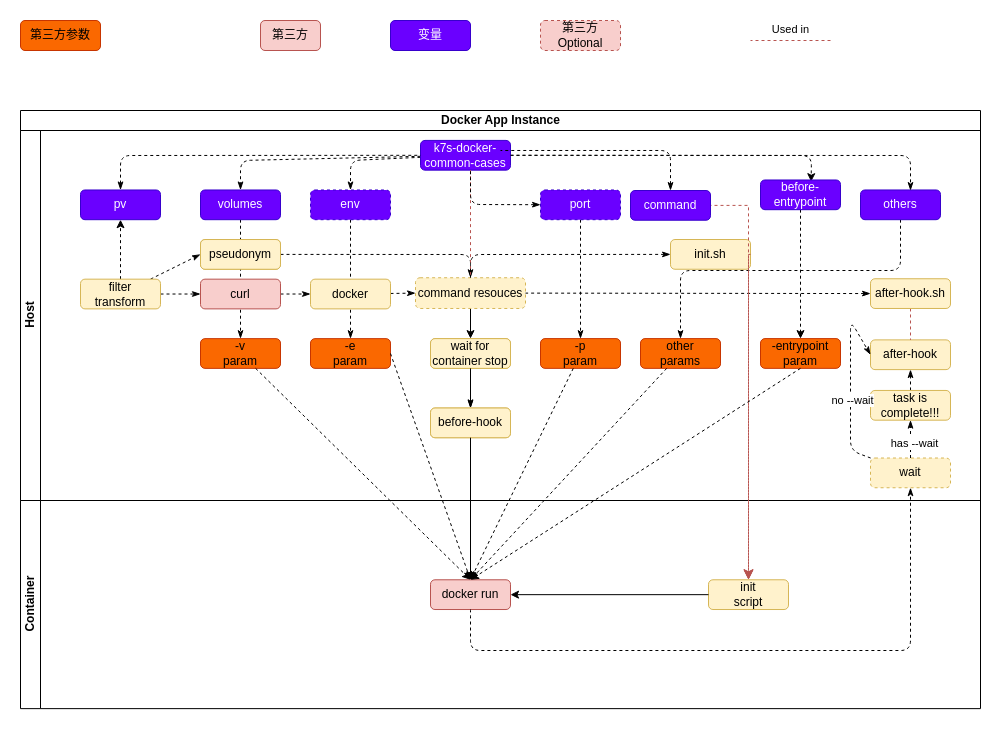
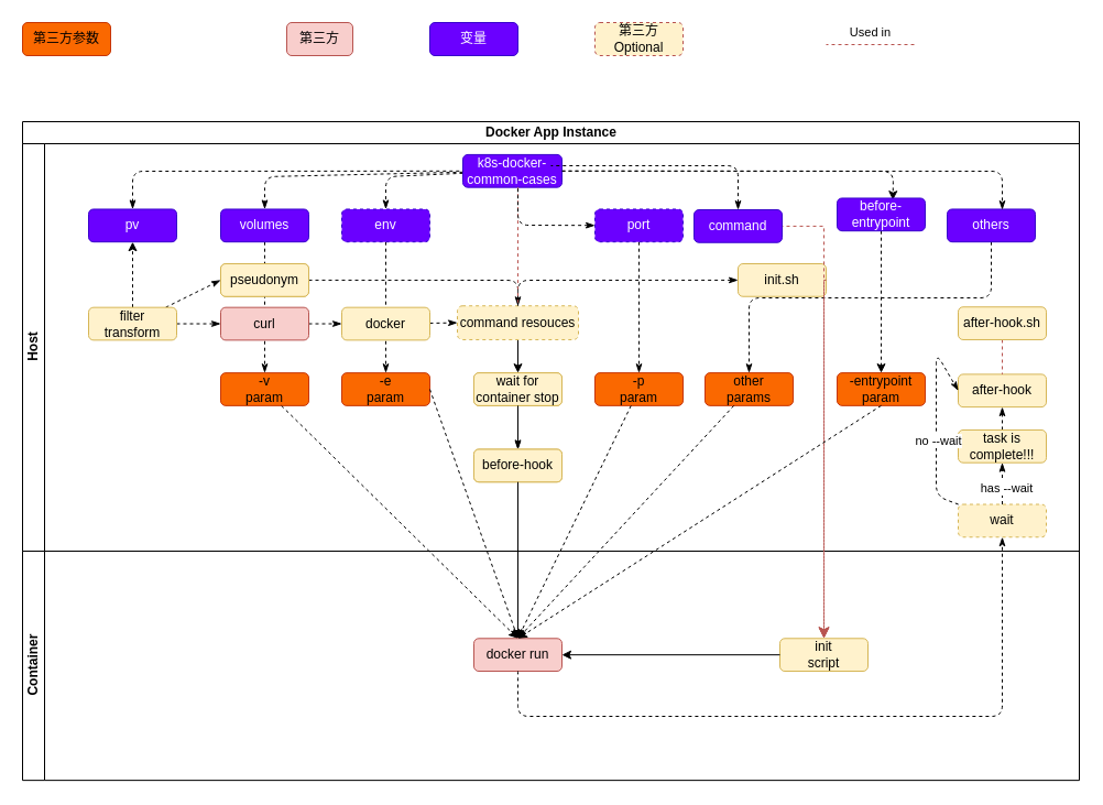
  <mxCell id="0" />
  <mxCell id="1" parent="0" />
  <mxCell id="2" value="第三方" style="rounded=1;whiteSpace=wrap;html=1;fillColor=#f8cecc;strokeColor=#b85450;" parent="1" vertex="1"><mxGeometry x="260" y="20" width="60" height="30" as="geometry" /></mxCell>
  <mxCell id="3" value="变量" style="rounded=1;whiteSpace=wrap;html=1;fillColor=#6a00ff;strokeColor=#3700CC;fontColor=#ffffff;" parent="1" vertex="1"><mxGeometry x="390" y="20" width="80" height="30" as="geometry" /></mxCell>
- <mxCell id="4" value="第三方&lt;br&gt;Optional" style="rounded=1;whiteSpace=wrap;html=1;fillColor=#f8cecc;strokeColor=#b85450;dashed=1;" parent="1" vertex="1"><mxGeometry x="540" y="20" width="80" height="30" as="geometry" /></mxCell>
+ <mxCell id="4" value="第三方&lt;br&gt;Optional" style="rounded=1;whiteSpace=wrap;html=1;fillColor=#fff2cc;strokeColor=#b85450;dashed=1;" parent="1" vertex="1"><mxGeometry x="540" y="20" width="80" height="30" as="geometry" /></mxCell>
  <mxCell id="5" value="Used in" style="endArrow=none;dashed=1;html=1;spacingBottom=22;fillColor=#f8cecc;strokeColor=#b85450;" parent="1" edge="1"><mxGeometry width="50" height="50" relative="1" as="geometry"><mxPoint x="830" y="40" as="sourcePoint" /><mxPoint x="750" y="40" as="targetPoint" /></mxGeometry></mxCell>
  <mxCell id="6" value="第三方参数" style="rounded=1;whiteSpace=wrap;html=1;fillColor=#fa6800;strokeColor=#C73500;fontColor=#000000;" parent="1" vertex="1"><mxGeometry x="20" y="20" width="80" height="30" as="geometry" /></mxCell>
  <mxCell id="7" value="" style="group" parent="1" vertex="1" connectable="0"><mxGeometry x="20" y="110" width="960" height="555" as="geometry" /></mxCell>
  <mxCell id="8" value="Docker App Instance" style="swimlane;childLayout=stackLayout;resizeParent=1;resizeParentMax=0;horizontal=1;startSize=20;horizontalStack=0;html=1;" parent="7" vertex="1"><mxGeometry width="960" height="390" as="geometry"><mxRectangle width="80" height="30" as="alternateBounds" /></mxGeometry></mxCell>
  <mxCell id="9" value="Host" style="swimlane;startSize=20;horizontal=0;html=1;" parent="8" vertex="1"><mxGeometry y="20" width="960" height="370" as="geometry" /></mxCell>
  <mxCell id="10" value="wait for container stop" style="rounded=1;whiteSpace=wrap;html=1;fillColor=#fff2cc;strokeColor=#d6b656;" parent="9" vertex="1"><mxGeometry x="410" y="208.125" width="80" height="29.732" as="geometry" /></mxCell>
  <mxCell id="11" value="before-hook" style="rounded=1;whiteSpace=wrap;html=1;fillColor=#fff2cc;strokeColor=#d6b656;" parent="9" vertex="1"><mxGeometry x="410" y="277.5" width="80" height="29.732" as="geometry" /></mxCell>
  <mxCell id="12" style="edgeStyle=none;html=1;entryX=0.5;entryY=0;entryDx=0;entryDy=0;endArrow=classicThin;endFill=1;" parent="9" source="10" target="11" edge="1"><mxGeometry relative="1" as="geometry" /></mxCell>
  <mxCell id="13" style="edgeStyle=none;html=1;entryX=0.5;entryY=0;entryDx=0;entryDy=0;endArrow=classicThin;dashed=1;startArrow=none;startFill=0;endFill=1;" parent="9" source="14" target="22" edge="1"><mxGeometry relative="1" as="geometry"><Array as="points"><mxPoint x="450" y="124" /></Array></mxGeometry></mxCell>
  <mxCell id="14" value="pseudonym" style="rounded=1;whiteSpace=wrap;html=1;fillColor=#fff2cc;strokeColor=#d6b656;" parent="9" vertex="1"><mxGeometry x="180" y="109.018" width="80" height="29.732" as="geometry" /></mxCell>
  <mxCell id="15" style="edgeStyle=none;html=1;entryX=0;entryY=0.5;entryDx=0;entryDy=0;endArrow=classicThin;dashed=1;startArrow=none;startFill=0;endFill=1;" parent="9" source="42" target="14" edge="1"><mxGeometry relative="1" as="geometry" /></mxCell>
  <mxCell id="16" value="Host" style="swimlane;startSize=20;horizontal=0;html=1;fontStyle=1" parent="9" vertex="1"><mxGeometry width="960" height="370" as="geometry" /></mxCell>
  <mxCell id="17" style="edgeStyle=none;html=1;entryX=0.5;entryY=0;entryDx=0;entryDy=0;dashed=1;startArrow=none;startFill=0;endArrow=classicThin;endFill=1;" parent="16" source="20" target="25" edge="1"><mxGeometry relative="1" as="geometry"><Array as="points"><mxPoint x="220" y="30" /></Array></mxGeometry></mxCell>
  <mxCell id="18" style="edgeStyle=none;html=1;entryX=0.5;entryY=0;entryDx=0;entryDy=0;dashed=1;startArrow=none;startFill=0;endArrow=classicThin;endFill=1;" parent="16" source="20" target="29" edge="1"><mxGeometry relative="1" as="geometry"><Array as="points"><mxPoint x="330" y="30" /></Array></mxGeometry></mxCell>
  <mxCell id="19" style="edgeStyle=none;html=1;entryX=0.633;entryY=0.058;entryDx=0;entryDy=0;entryPerimeter=0;dashed=1;" edge="1" parent="16" source="20" target="64"><mxGeometry relative="1" as="geometry"><Array as="points"><mxPoint x="791" y="25" /></Array></mxGeometry></mxCell>
- <mxCell id="20" value="k7s-docker-common-cases" style="rounded=1;whiteSpace=wrap;html=1;fillColor=#6a00ff;strokeColor=#3700CC;fontColor=#ffffff;" parent="16" vertex="1"><mxGeometry x="400" y="9.911" width="90" height="29.732" as="geometry" /></mxCell>
+ <mxCell id="20" value="k8s-docker-common-cases" style="rounded=1;whiteSpace=wrap;html=1;fillColor=#6a00ff;strokeColor=#3700CC;fontColor=#ffffff;" parent="16" vertex="1"><mxGeometry x="400" y="9.911" width="90" height="29.732" as="geometry" /></mxCell>
  <mxCell id="21" style="edgeStyle=none;html=1;entryX=0.5;entryY=0;entryDx=0;entryDy=0;" parent="16" source="22" target="27" edge="1"><mxGeometry relative="1" as="geometry" /></mxCell>
  <mxCell id="22" value="command resouces" style="rounded=1;whiteSpace=wrap;html=1;fillColor=#fff2cc;strokeColor=#d6b656;dashed=1;" parent="16" vertex="1"><mxGeometry x="395" y="147.25" width="110" height="30.723" as="geometry" /></mxCell>
  <mxCell id="23" style="edgeStyle=none;html=1;entryX=0.5;entryY=0;entryDx=0;entryDy=0;exitX=0.5;exitY=1;exitDx=0;exitDy=0;endArrow=none;strokeColor=#b85450;dashed=1;spacingBottom=22;fillColor=#f8cecc;" parent="16" target="22" edge="1"><mxGeometry relative="1" as="geometry"><mxPoint x="450" y="39.643" as="sourcePoint" /></mxGeometry></mxCell>
  <mxCell id="24" style="edgeStyle=none;html=1;entryX=0.5;entryY=0;entryDx=0;entryDy=0;endArrow=classicThin;endFill=1;dashed=1;startArrow=none;startFill=0;" parent="16" source="25" target="26" edge="1"><mxGeometry relative="1" as="geometry"><mxPoint x="180" y="222.991" as="targetPoint" /></mxGeometry></mxCell>
  <mxCell id="25" value="volumes" style="rounded=1;whiteSpace=wrap;html=1;fillColor=#6a00ff;strokeColor=#3700CC;fontColor=#ffffff;" parent="16" vertex="1"><mxGeometry x="180" y="59.465" width="80" height="29.732" as="geometry" /></mxCell>
  <mxCell id="26" value="-v&lt;br&gt;param" style="rounded=1;whiteSpace=wrap;html=1;fillColor=#fa6800;strokeColor=#C73500;fontColor=#000000;" parent="16" vertex="1"><mxGeometry x="180" y="208.125" width="80" height="29.732" as="geometry" /></mxCell>
  <mxCell id="27" value="wait for container stop" style="rounded=1;whiteSpace=wrap;html=1;fillColor=#fff2cc;strokeColor=#d6b656;" parent="16" vertex="1"><mxGeometry x="410" y="208.125" width="80" height="29.732" as="geometry" /></mxCell>
  <mxCell id="28" style="edgeStyle=none;html=1;entryX=0.5;entryY=0;entryDx=0;entryDy=0;fontColor=default;endArrow=classicThin;endFill=1;dashed=1;startArrow=none;startFill=0;" parent="16" source="29" target="30" edge="1"><mxGeometry relative="1" as="geometry" /></mxCell>
  <mxCell id="29" value="env" style="rounded=1;whiteSpace=wrap;html=1;fillColor=#6a00ff;strokeColor=#3700CC;dashed=1;fontColor=#ffffff;" parent="16" vertex="1"><mxGeometry x="290" y="59.469" width="80" height="29.732" as="geometry" /></mxCell>
  <mxCell id="30" value="-e&lt;br&gt;param" style="rounded=1;whiteSpace=wrap;html=1;fillColor=#fa6800;strokeColor=#C73500;fontColor=#000000;" parent="16" vertex="1"><mxGeometry x="290" y="208.129" width="80" height="29.732" as="geometry" /></mxCell>
  <mxCell id="31" style="edgeStyle=none;html=1;endArrow=classicThin;dashed=1;startArrow=none;startFill=0;endFill=1;" parent="16" source="32" target="36" edge="1"><mxGeometry relative="1" as="geometry" /></mxCell>
  <mxCell id="32" value="curl" style="rounded=1;whiteSpace=wrap;html=1;fillColor=#f8cecc;strokeColor=#b85450;" parent="16" vertex="1"><mxGeometry x="180" y="148.661" width="80" height="29.732" as="geometry" /></mxCell>
  <mxCell id="33" value="before-hook" style="rounded=1;whiteSpace=wrap;html=1;fillColor=#fff2cc;strokeColor=#d6b656;" parent="16" vertex="1"><mxGeometry x="410" y="277.5" width="80" height="29.732" as="geometry" /></mxCell>
  <mxCell id="34" style="edgeStyle=none;html=1;entryX=0.5;entryY=0;entryDx=0;entryDy=0;endArrow=classicThin;endFill=1;" parent="16" source="27" target="33" edge="1"><mxGeometry relative="1" as="geometry" /></mxCell>
  <mxCell id="35" style="edgeStyle=none;html=1;entryX=0;entryY=0.5;entryDx=0;entryDy=0;endArrow=classicThin;dashed=1;startArrow=none;startFill=0;endFill=1;" parent="16" source="36" target="22" edge="1"><mxGeometry relative="1" as="geometry" /></mxCell>
  <mxCell id="36" value="docker" style="rounded=1;whiteSpace=wrap;html=1;fillColor=#fff2cc;strokeColor=#d6b656;" parent="16" vertex="1"><mxGeometry x="290" y="148.661" width="80" height="29.732" as="geometry" /></mxCell>
  <mxCell id="37" value="pseudonym" style="rounded=1;whiteSpace=wrap;html=1;fillColor=#fff2cc;strokeColor=#d6b656;" parent="16" vertex="1"><mxGeometry x="180" y="109.018" width="80" height="29.732" as="geometry" /></mxCell>
  <mxCell id="38" style="edgeStyle=none;html=1;dashed=1;startArrow=classicThin;startFill=1;endArrow=none;endFill=0;" parent="16" source="39" target="20" edge="1"><mxGeometry relative="1" as="geometry"><Array as="points"><mxPoint x="100" y="25" /></Array></mxGeometry></mxCell>
  <mxCell id="39" value="pv" style="rounded=1;whiteSpace=wrap;html=1;fillColor=#6a00ff;strokeColor=#3700CC;fontColor=#ffffff;" parent="16" vertex="1"><mxGeometry x="60" y="59.466" width="80" height="29.732" as="geometry" /></mxCell>
  <mxCell id="40" style="edgeStyle=none;html=1;dashed=1;" parent="16" source="42" target="39" edge="1"><mxGeometry relative="1" as="geometry" /></mxCell>
  <mxCell id="41" style="edgeStyle=none;html=1;entryX=0;entryY=0.5;entryDx=0;entryDy=0;dashed=1;startArrow=none;startFill=0;endArrow=classicThin;endFill=1;" parent="16" source="42" target="32" edge="1"><mxGeometry relative="1" as="geometry" /></mxCell>
  <mxCell id="42" value="filter&lt;br&gt;transform" style="rounded=1;whiteSpace=wrap;html=1;fillColor=#fff2cc;strokeColor=#d6b656;" parent="16" vertex="1"><mxGeometry x="60" y="148.661" width="80" height="29.732" as="geometry" /></mxCell>
  <mxCell id="43" style="edgeStyle=none;html=1;dashed=1;startArrow=classicThin;startFill=1;endArrow=none;endFill=0;entryX=0.5;entryY=0;entryDx=0;entryDy=0;" parent="16" source="44" target="22" edge="1"><mxGeometry relative="1" as="geometry"><Array as="points"><mxPoint x="450" y="124" /></Array></mxGeometry></mxCell>
  <mxCell id="44" value="init.sh" style="rounded=1;whiteSpace=wrap;html=1;fillColor=#fff2cc;strokeColor=#d6b656;" parent="16" vertex="1"><mxGeometry x="650" y="109.015" width="80" height="29.732" as="geometry" /></mxCell>
  <mxCell id="45" value="-p&lt;br&gt;param" style="rounded=1;whiteSpace=wrap;html=1;fillColor=#fa6800;strokeColor=#C73500;fontColor=#000000;" parent="16" vertex="1"><mxGeometry x="520" y="208.12" width="80" height="29.732" as="geometry" /></mxCell>
  <mxCell id="46" style="edgeStyle=none;html=1;entryX=0.5;entryY=0;entryDx=0;entryDy=0;dashed=1;endArrow=classicThin;endFill=1;startArrow=none;startFill=0;" parent="16" source="48" target="45" edge="1"><mxGeometry relative="1" as="geometry" /></mxCell>
  <mxCell id="47" style="edgeStyle=none;html=1;dashed=1;startArrow=classicThin;startFill=1;endArrow=none;endFill=0;" parent="16" source="48" edge="1"><mxGeometry relative="1" as="geometry"><mxPoint x="450" y="40" as="targetPoint" /><Array as="points"><mxPoint x="450" y="74" /></Array></mxGeometry></mxCell>
  <mxCell id="48" value="port" style="rounded=1;whiteSpace=wrap;html=1;fillColor=#6a00ff;strokeColor=#3700CC;dashed=1;fontColor=#ffffff;" parent="16" vertex="1"><mxGeometry x="520" y="59.46" width="80" height="29.732" as="geometry" /></mxCell>
  <mxCell id="49" value="after-hook" style="rounded=1;whiteSpace=wrap;html=1;fillColor=#fff2cc;strokeColor=#d6b656;" parent="16" vertex="1"><mxGeometry x="850" y="209.393" width="80" height="29.732" as="geometry" /></mxCell>
- <mxCell id="50" style="edgeStyle=none;html=1;entryX=1;entryY=0.5;entryDx=0;entryDy=0;dashed=1;startArrow=classicThin;startFill=1;endArrow=none;endFill=0;" parent="16" source="52" target="22" edge="1"><mxGeometry relative="1" as="geometry" /></mxCell>
  <mxCell id="51" style="edgeStyle=none;html=1;entryX=0.5;entryY=0;entryDx=0;entryDy=0;dashed=1;startArrow=none;startFill=0;endArrow=none;endFill=0;strokeColor=#b85450;spacingBottom=22;fillColor=#f8cecc;" parent="16" source="52" target="49" edge="1"><mxGeometry relative="1" as="geometry" /></mxCell>
  <mxCell id="52" value="after-hook.sh" style="rounded=1;whiteSpace=wrap;html=1;fillColor=#fff2cc;strokeColor=#d6b656;" parent="16" vertex="1"><mxGeometry x="850" y="148.246" width="80" height="29.732" as="geometry" /></mxCell>
  <mxCell id="53" style="edgeStyle=none;html=1;entryX=0.5;entryY=0;entryDx=0;entryDy=0;dashed=1;startArrow=none;startFill=0;endArrow=classicThin;endFill=1;" parent="16" source="54" target="55" edge="1"><mxGeometry relative="1" as="geometry"><Array as="points"><mxPoint x="880" y="140" /><mxPoint x="660" y="140" /></Array></mxGeometry></mxCell>
  <mxCell id="54" value="others" style="rounded=1;whiteSpace=wrap;html=1;fillColor=#6a00ff;strokeColor=#3700CC;fontColor=#ffffff;" parent="16" vertex="1"><mxGeometry x="840" y="59.464" width="80" height="29.732" as="geometry" /></mxCell>
  <mxCell id="55" value="other&lt;br&gt;params" style="rounded=1;whiteSpace=wrap;html=1;fillColor=#fa6800;strokeColor=#C73500;fontColor=#000000;" parent="16" vertex="1"><mxGeometry x="620" y="208.124" width="80" height="29.732" as="geometry" /></mxCell>
  <mxCell id="56" style="edgeStyle=none;html=1;entryX=0.5;entryY=1;entryDx=0;entryDy=0;dashed=1;startArrow=none;startFill=0;endArrow=classicThin;endFill=1;" parent="16" source="57" target="49" edge="1"><mxGeometry relative="1" as="geometry" /></mxCell>
  <mxCell id="57" value="task is complete!!!" style="rounded=1;whiteSpace=wrap;html=1;fillColor=#fff2cc;strokeColor=#d6b656;" parent="16" vertex="1"><mxGeometry x="850" y="259.946" width="80" height="29.732" as="geometry" /></mxCell>
  <mxCell id="58" style="edgeStyle=none;html=1;entryX=0;entryY=0.5;entryDx=0;entryDy=0;dashed=1;startArrow=none;startFill=0;endArrow=classicThin;endFill=1;" parent="16" source="60" target="49" edge="1"><mxGeometry relative="1" as="geometry"><Array as="points"><mxPoint x="830" y="320" /><mxPoint x="830" y="190" /></Array></mxGeometry></mxCell>
  <mxCell id="59" value="no --wait" style="edgeLabel;html=1;align=center;verticalAlign=middle;resizable=0;points=[];" parent="58" vertex="1" connectable="0"><mxGeometry x="-0.248" y="-1" relative="1" as="geometry"><mxPoint as="offset" /></mxGeometry></mxCell>
  <mxCell id="60" value="wait" style="rounded=1;whiteSpace=wrap;html=1;fillColor=#fff2cc;strokeColor=#d6b656;dashed=1;" parent="16" vertex="1"><mxGeometry x="850" y="327.518" width="80" height="29.732" as="geometry" /></mxCell>
  <mxCell id="61" style="edgeStyle=none;html=1;dashed=1;startArrow=none;startFill=0;endArrow=classicThin;endFill=1;entryX=0.5;entryY=1;entryDx=0;entryDy=0;" parent="16" source="60" target="57" edge="1"><mxGeometry relative="1" as="geometry"><mxPoint x="890" y="341.92" as="targetPoint" /></mxGeometry></mxCell>
  <mxCell id="62" value="has --wait" style="edgeLabel;html=1;align=center;verticalAlign=middle;resizable=0;points=[];" parent="61" vertex="1" connectable="0"><mxGeometry x="-0.226" y="-3" relative="1" as="geometry"><mxPoint as="offset" /></mxGeometry></mxCell>
  <mxCell id="63" style="edgeStyle=none;html=1;entryX=0.5;entryY=0;entryDx=0;entryDy=0;dashed=1;" edge="1" parent="16" source="64" target="65"><mxGeometry relative="1" as="geometry" /></mxCell>
  <mxCell id="64" value="before-entrypoint" style="rounded=1;whiteSpace=wrap;html=1;fillColor=#6a00ff;strokeColor=#3700CC;fontColor=#ffffff;" vertex="1" parent="16"><mxGeometry x="740" y="49.465" width="80" height="29.732" as="geometry" /></mxCell>
  <mxCell id="65" value="-entrypoint&lt;br&gt;param" style="rounded=1;whiteSpace=wrap;html=1;fillColor=#fa6800;strokeColor=#C73500;fontColor=#000000;" vertex="1" parent="16"><mxGeometry x="740" y="208.12" width="80" height="29.732" as="geometry" /></mxCell>
  <mxCell id="66" value="Container" style="swimlane;startSize=20;horizontal=0;html=1;" parent="7" vertex="1"><mxGeometry y="390.005" width="960" height="208.125" as="geometry" /></mxCell>
  <mxCell id="67" value="docker run" style="rounded=1;whiteSpace=wrap;html=1;fillColor=#f8cecc;strokeColor=#b85450;" parent="66" vertex="1"><mxGeometry x="410" y="79.286" width="80" height="29.732" as="geometry" /></mxCell>
  <mxCell id="68" value="init&lt;br&gt;script" style="rounded=1;whiteSpace=wrap;html=1;fillColor=#fff2cc;strokeColor=#d6b656;" parent="66" vertex="1"><mxGeometry x="688" y="79.286" width="80" height="29.732" as="geometry" /></mxCell>
  <mxCell id="69" style="edgeStyle=none;html=1;entryX=1;entryY=0.5;entryDx=0;entryDy=0;" parent="66" source="68" target="67" edge="1"><mxGeometry relative="1" as="geometry"><mxPoint x="440" y="-51.04" as="targetPoint" /></mxGeometry></mxCell>
  <mxCell id="70" style="edgeStyle=none;html=1;entryX=0.5;entryY=0;entryDx=0;entryDy=0;dashed=1;endArrow=classic;endFill=1;" parent="7" source="45" target="67" edge="1"><mxGeometry relative="1" as="geometry" /></mxCell>
  <mxCell id="71" style="edgeStyle=none;html=1;entryX=0.5;entryY=0;entryDx=0;entryDy=0;dashed=1;exitX=1;exitY=0.5;exitDx=0;exitDy=0;" parent="7" source="30" target="67" edge="1"><mxGeometry relative="1" as="geometry" /></mxCell>
  <mxCell id="72" style="edgeStyle=none;html=1;entryX=0.5;entryY=0;entryDx=0;entryDy=0;dashed=1;" parent="7" source="26" target="67" edge="1"><mxGeometry relative="1" as="geometry" /></mxCell>
  <mxCell id="73" style="edgeStyle=none;html=1;entryX=0.5;entryY=0;entryDx=0;entryDy=0;" parent="7" source="11" target="67" edge="1"><mxGeometry relative="1" as="geometry" /></mxCell>
  <mxCell id="74" style="edgeStyle=none;html=1;entryX=0.5;entryY=0;entryDx=0;entryDy=0;dashed=1;startArrow=none;startFill=0;endArrow=classicThin;endFill=1;" parent="7" source="55" target="67" edge="1"><mxGeometry relative="1" as="geometry" /></mxCell>
  <mxCell id="75" value="" style="edgeStyle=segmentEdgeStyle;endArrow=classic;html=1;curved=0;rounded=0;endSize=8;startSize=8;entryX=0.5;entryY=0;entryDx=0;entryDy=0;dashed=1;fillColor=#f8cecc;strokeColor=#b85450;exitX=0;exitY=0.5;exitDx=0;exitDy=0;" parent="7" source="78" target="68" edge="1"><mxGeometry width="50" height="50" relative="1" as="geometry"><mxPoint x="850" y="227.946" as="sourcePoint" /><mxPoint x="710" y="158.571" as="targetPoint" /></mxGeometry></mxCell>
  <mxCell id="76" value="" style="edgeStyle=segmentEdgeStyle;endArrow=classic;html=1;curved=0;rounded=0;endSize=8;startSize=8;dashed=1;fillColor=#f8cecc;strokeColor=#b85450;exitX=1;exitY=0.5;exitDx=0;exitDy=0;" parent="7" source="44" target="68" edge="1"><mxGeometry width="50" height="50" relative="1" as="geometry"><mxPoint x="810" y="312.188" as="sourcePoint" /><mxPoint x="820" y="436.071" as="targetPoint" /></mxGeometry></mxCell>
  <mxCell id="77" style="edgeStyle=none;html=1;entryX=0.5;entryY=1;entryDx=0;entryDy=0;dashed=1;startArrow=none;startFill=0;endArrow=classicThin;endFill=1;" parent="7" source="67" target="60" edge="1"><mxGeometry relative="1" as="geometry"><Array as="points"><mxPoint x="450" y="500.491" /><mxPoint x="450" y="540" /><mxPoint x="890" y="540" /></Array></mxGeometry></mxCell>
  <mxCell id="78" value="command" style="rounded=1;whiteSpace=wrap;html=1;fillColor=#6a00ff;strokeColor=#3700CC;fontColor=#ffffff;" parent="7" vertex="1"><mxGeometry x="610" y="80.005" width="80" height="29.732" as="geometry" /></mxCell>
  <mxCell id="79" style="edgeStyle=none;html=1;dashed=1;startArrow=classicThin;startFill=1;endArrow=none;endFill=0;entryX=0.889;entryY=0.339;entryDx=0;entryDy=0;entryPerimeter=0;exitX=0.5;exitY=0;exitDx=0;exitDy=0;" parent="7" source="78" target="20" edge="1"><mxGeometry relative="1" as="geometry"><mxPoint x="825" y="59.643" as="targetPoint" /><Array as="points"><mxPoint x="650" y="40" /></Array></mxGeometry></mxCell>
  <mxCell id="80" style="edgeStyle=none;html=1;entryX=0.5;entryY=0;entryDx=0;entryDy=0;dashed=1;exitX=0.5;exitY=1;exitDx=0;exitDy=0;" edge="1" parent="7" source="65" target="67"><mxGeometry relative="1" as="geometry" /></mxCell>
  <mxCell id="81" style="edgeStyle=none;html=1;dashed=1;startArrow=none;startFill=0;endArrow=classicThin;endFill=1;" parent="1" source="20" edge="1"><mxGeometry relative="1" as="geometry"><mxPoint x="910" y="190" as="targetPoint" /><Array as="points"><mxPoint x="910" y="155" /></Array></mxGeometry></mxCell>
